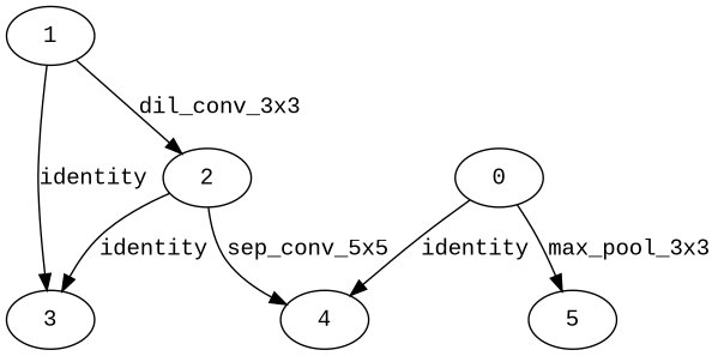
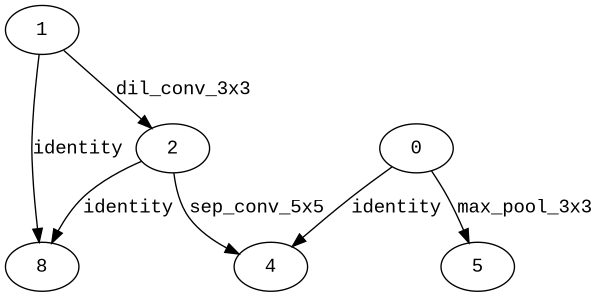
  digraph {
    fontname="Liberation Mono"
    node [fontname="Liberation Mono"]
    edge [fontname="Liberation Mono"]
    1
    2
-   3
+   3 [label=8]
    4
    0
    5
    1 -> 2 [label=dil_conv_3x3]
    1 -> 3 [label=identity]
    2 -> 3 [label=identity]
    2 -> 4 [label=sep_conv_5x5]
    0 -> 4 [label=identity]
    0 -> 5 [label=max_pool_3x3]
  }
